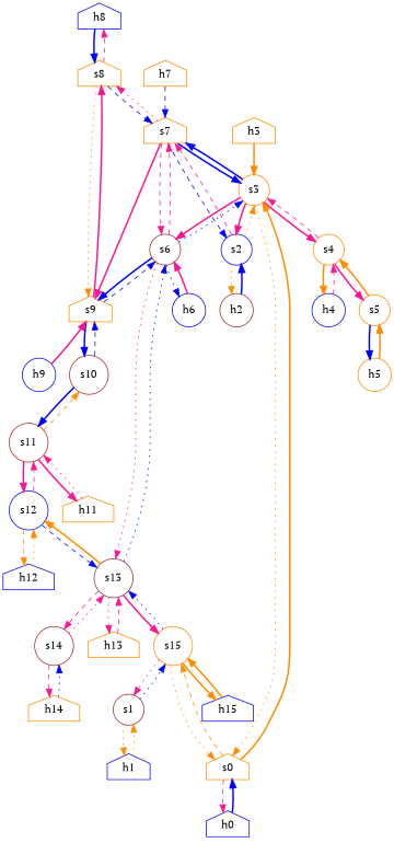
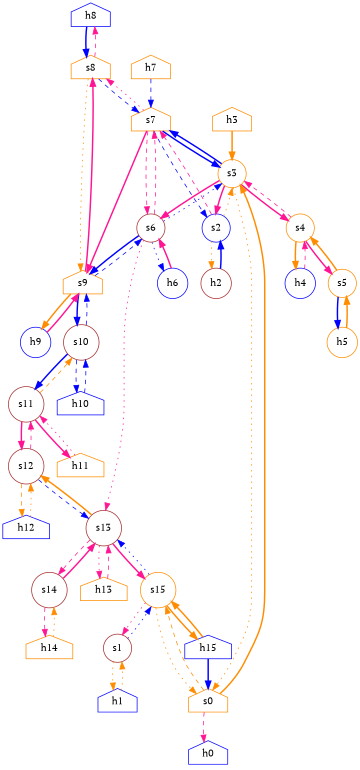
  strict digraph {
    fontname="PT Serif"
    node [color=darkorange fontname="PT Serif" shape=circle type=host]
    edge [capacity="1Gbps" color=deeppink cost=1 dst_port=1 fontname="PT Serif" src_port=1 style=bold]
    h8 [color=blue ip="111.0.8.8" mac="00:00:00:00:8:8" shape=house]
    s8 [shape=house type=switch]
    s9 [shape=house type=switch]
    s7 [shape=house type=switch]
    h9 [color=blue ip="111.0.9.9" mac="00:00:00:00:9:9"]
    s6 [color=brown type=switch]
    s10 [color=brown type=switch]
    s2 [color=blue type=switch]
    s3 [type=switch]
    h6 [color=blue ip="111.0.6.6" mac="00:00:00:00:6:6"]
    s13 [color=brown type=switch]
    s11 [color=brown type=switch]
+   h10 [color=blue ip="111.0.10.10" mac="00:00:00:00:10:10" shape=house]
    h2 [color=brown ip="111.0.2.2" mac="00:00:00:00:2:2"]
    s0 [shape=house type=switch]
    s4 [type=switch]
    h3 [ip="111.0.3.3" mac="00:00:00:00:3:3" shape=house]
    h0 [color=blue ip="111.0.0.0" mac="00:00:00:00:0:0" shape=house]
    s15 [type=switch]
    h4 [color=blue ip="111.0.4.4" mac="00:00:00:00:4:4"]
    s5 [type=switch]
    s1 [color=brown type=switch]
    h15 [color=blue ip="111.0.15.15" mac="00:00:00:00:15:15" shape=house]
    h1 [color=blue ip="111.0.1.1" mac="00:00:00:00:1:1" shape=house]
    s14 [color=brown type=switch]
-   s12 [color=blue type=switch]
+   s12 [color=brown type=switch]
    h13 [ip="111.0.13.13" mac="00:00:00:00:13:13" shape=house]
    h7 [ip="111.0.7.7" mac="00:00:00:00:7:7" shape=house]
    h5 [ip="111.0.5.5" mac="00:00:00:00:5:5"]
    h11 [ip="111.0.11.11" mac="00:00:00:00:11:11" shape=house]
    h14 [ip="111.0.14.14" mac="00:00:00:00:14:14" shape=house]
    h12 [color=blue ip="111.0.12.12" mac="00:00:00:00:12:12" shape=house]
    h8 -> s8 [color=blue]
    s8 -> h8 [style=dashed]
    s8 -> s9 [color=darkorange dst_port=3 src_port=3 style=dotted]
    s8 -> s7 [color=blue dst_port=5 src_port=2 style=dashed]
    s9 -> s8 [dst_port=3 src_port=3]
+   s9 -> h9 [color=darkorange]
    s9 -> s6 [color=blue dst_port=3 src_port=2 style=dashed]
    s9 -> s10 [color=blue dst_port=2 src_port=4]
    s7 -> s8 [dst_port=2 src_port=5 style=dotted]
    s7 -> s9
    s7 -> s6 [dst_port=5 src_port=4 style=dashed]
    s7 -> s2 [color=blue dst_port=3 src_port=2 style=dashed]
    s7 -> s3 [color=blue dst_port=6 src_port=3]
    h9 -> s9
    s6 -> s9 [color=blue dst_port=2 src_port=3]
    s6 -> s7 [dst_port=4 src_port=5 style=dashed]
    s6 -> s3 [color=blue dst_port=5 src_port=2 style=dotted]
    s6 -> h6 [color=blue style=dotted]
    s6 -> s13 [dst_port=2 src_port=4 style=dotted]
    s10 -> s9 [color=blue dst_port=4 src_port=2 style=dashed]
    s10 -> s11 [color=blue dst_port=2 src_port=3]
+   s10 -> h10 [color=blue style=dashed]
    s2 -> s7 [dst_port=2 src_port=3 style=dashed]
    s2 -> s3 [color=darkorange dst_port=3 src_port=2 style=dotted]
    s2 -> h2 [color=darkorange style=dotted]
    s3 -> s7 [color=blue dst_port=3 src_port=6]
    s3 -> s6 [dst_port=2 src_port=5]
    s3 -> s2 [dst_port=2 src_port=3]
    s3 -> s0 [color=darkorange dst_port=2 src_port=2 style=dotted]
    s3 -> s4 [dst_port=2 src_port=4]
    h6 -> s6
-   s13 -> s6 [color=blue dst_port=4 src_port=2 style=dotted]
    s13 -> s15 [dst_port=4 src_port=5]
    s13 -> s14 [dst_port=2 src_port=4 style=dashed]
    s13 -> s12 [color=darkorange dst_port=3 src_port=3]
    s13 -> h13 [style=dotted]
    s11 -> s10 [color=darkorange dst_port=3 src_port=2 style=dashed]
    s11 -> s12 [dst_port=2 src_port=3]
    s11 -> h11
+   h10 -> s10 [color=blue style=dashed]
    h2 -> s2 [color=blue]
    s0 -> s3 [color=darkorange dst_port=2 src_port=2]
    s0 -> h0 [style=dashed]
    s0 -> s15 [color=darkorange dst_port=2 src_port=3 style=dashed]
    s4 -> s3 [dst_port=4 src_port=2 style=dashed]
    s4 -> h4 [color=darkorange]
    s4 -> s5 [dst_port=2 src_port=3]
    h3 -> s3 [color=darkorange]
-   h0 -> s0 [color=blue]
+   h15 -> s0 [color=blue]
    s15 -> s13 [color=blue dst_port=5 src_port=4 style=dotted]
    s15 -> s0 [color=darkorange dst_port=3 src_port=2 style=dotted]
    s15 -> s1 [dst_port=2 src_port=3 style=dotted]
    s15 -> h15 [color=darkorange]
    h4 -> s4 [style=dashed]
    s5 -> s4 [color=darkorange dst_port=3 src_port=2]
    s5 -> h5 [color=blue]
    s1 -> s15 [color=blue dst_port=3 src_port=2 style=dotted]
    s1 -> h1 [color=darkorange style=dotted]
    h15 -> s15 [color=darkorange]
    h1 -> s1 [color=darkorange style=dotted]
-   s14 -> s13 [dst_port=4 src_port=2 style=dotted]
+   s14 -> s13 [dst_port=4 src_port=2]
    s14 -> h14 [style=dashed]
    s12 -> s13 [color=blue dst_port=3 src_port=3 style=dashed]
    s12 -> s11 [dst_port=3 src_port=2 style=dashed]
    s12 -> h12 [color=darkorange style=dashed]
    h13 -> s13 [style=dashed]
    h7 -> s7 [color=blue style=dashed]
    h5 -> s5 [color=darkorange]
    h11 -> s11 [style=dotted]
-   h14 -> s14 [color=blue style=dotted]
+   h14 -> s14 [color=darkorange style=dotted]
    h12 -> s12 [color=darkorange style=dotted]
  }
